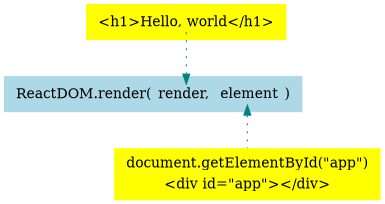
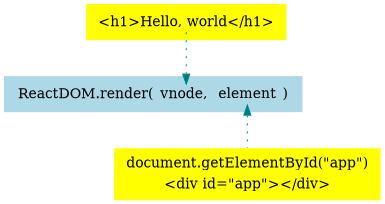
  digraph {
    node [fillcolor=yellow shape=plaintext style=filled]
    edge [color=teal style=dotted]
-   n1 [fillcolor=lightblue label=<     <table border="0">       <tr>         <td>ReactDOM.render(</td>         <td port="view">render, </td>         <td port="element">element</td>         <td>)</td>       </tr>     </table>   >]
+   n1 [fillcolor=lightblue label=<     <table border="0">       <tr>         <td>ReactDOM.render(</td>         <td port="view">vnode, </td>         <td port="element">element</td>         <td>)</td>       </tr>     </table>   >]
    n2 [label=<     <table border="0">       <tr>         <td>document.getElementById("app")</td>       </tr>       <tr>         <td>&lt;div id="app"&gt;&lt;/div&gt;</td>       </tr>     </table>   >]
    n3 [label=<     <table border="0">       <tr>         <td port="mview">&lt;h1&gt;Hello, world&lt;/h1&gt;</td>       </tr>     </table>   >]
    n1 -> n2 [dir=back tailport=element]
    n3 -> n1 [headport=view tailport=mview]
  }
